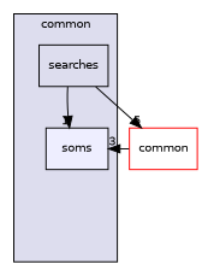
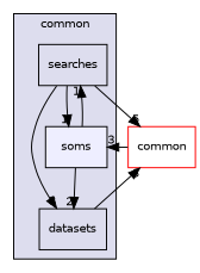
  digraph {
    compound=true
    node [fontname=Helvetica fontsize=10 shape=box]
    edge [headlabel=1 labeldistance=1.5 labelfontname=Helvetica labelfontsize=10]
    n1 [label=searches]
+   n2 [label=datasets]
    n3 [fillcolor="#eeeeff" label=soms pencolor=black style=filled]
    n4 [color=red fillcolor=white label=common style=filled]
    subgraph cluster_1 {
      bgcolor="#ddddee"
      fontname=Helvetica
      fontsize=10
      label=common
      pencolor=black
      n1
+     n2
      n3
    }
+   n1 -> n2 [headlabel=8]
    n1 -> n3
    n1 -> n4 [headlabel=5]
+   n2 -> n4 [headlabel=6]
+   n3 -> n1
+   n3 -> n2 [headlabel=2]
    n4 -> n3 [headlabel=3]
  }
